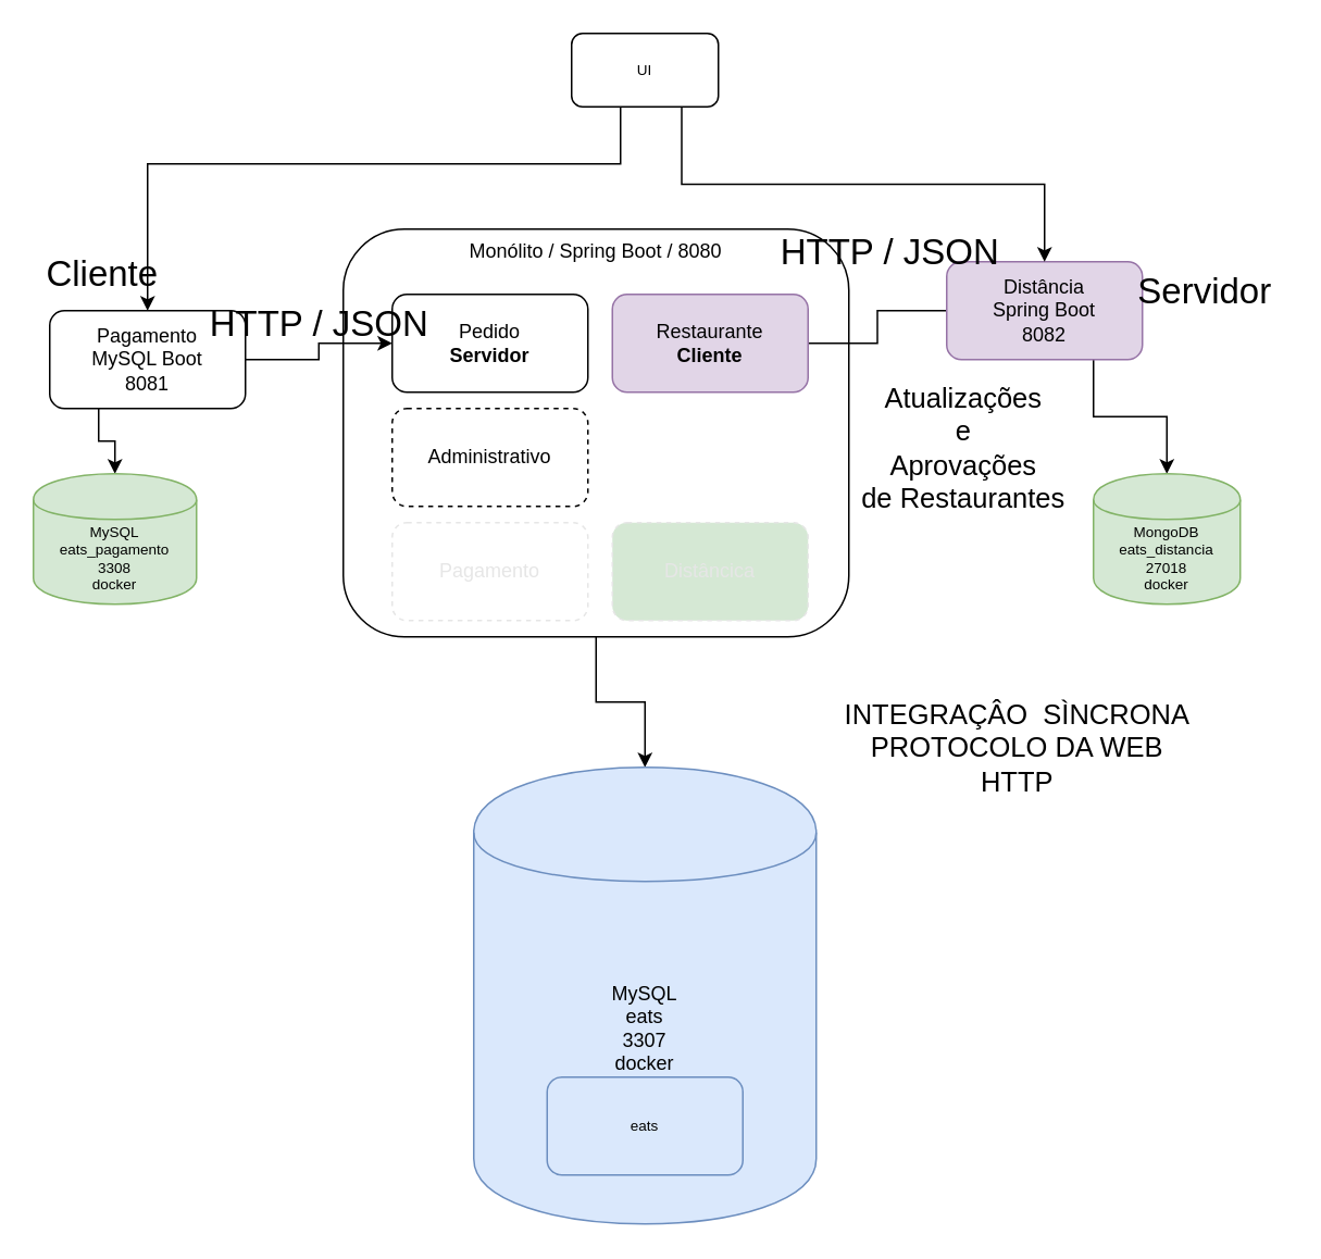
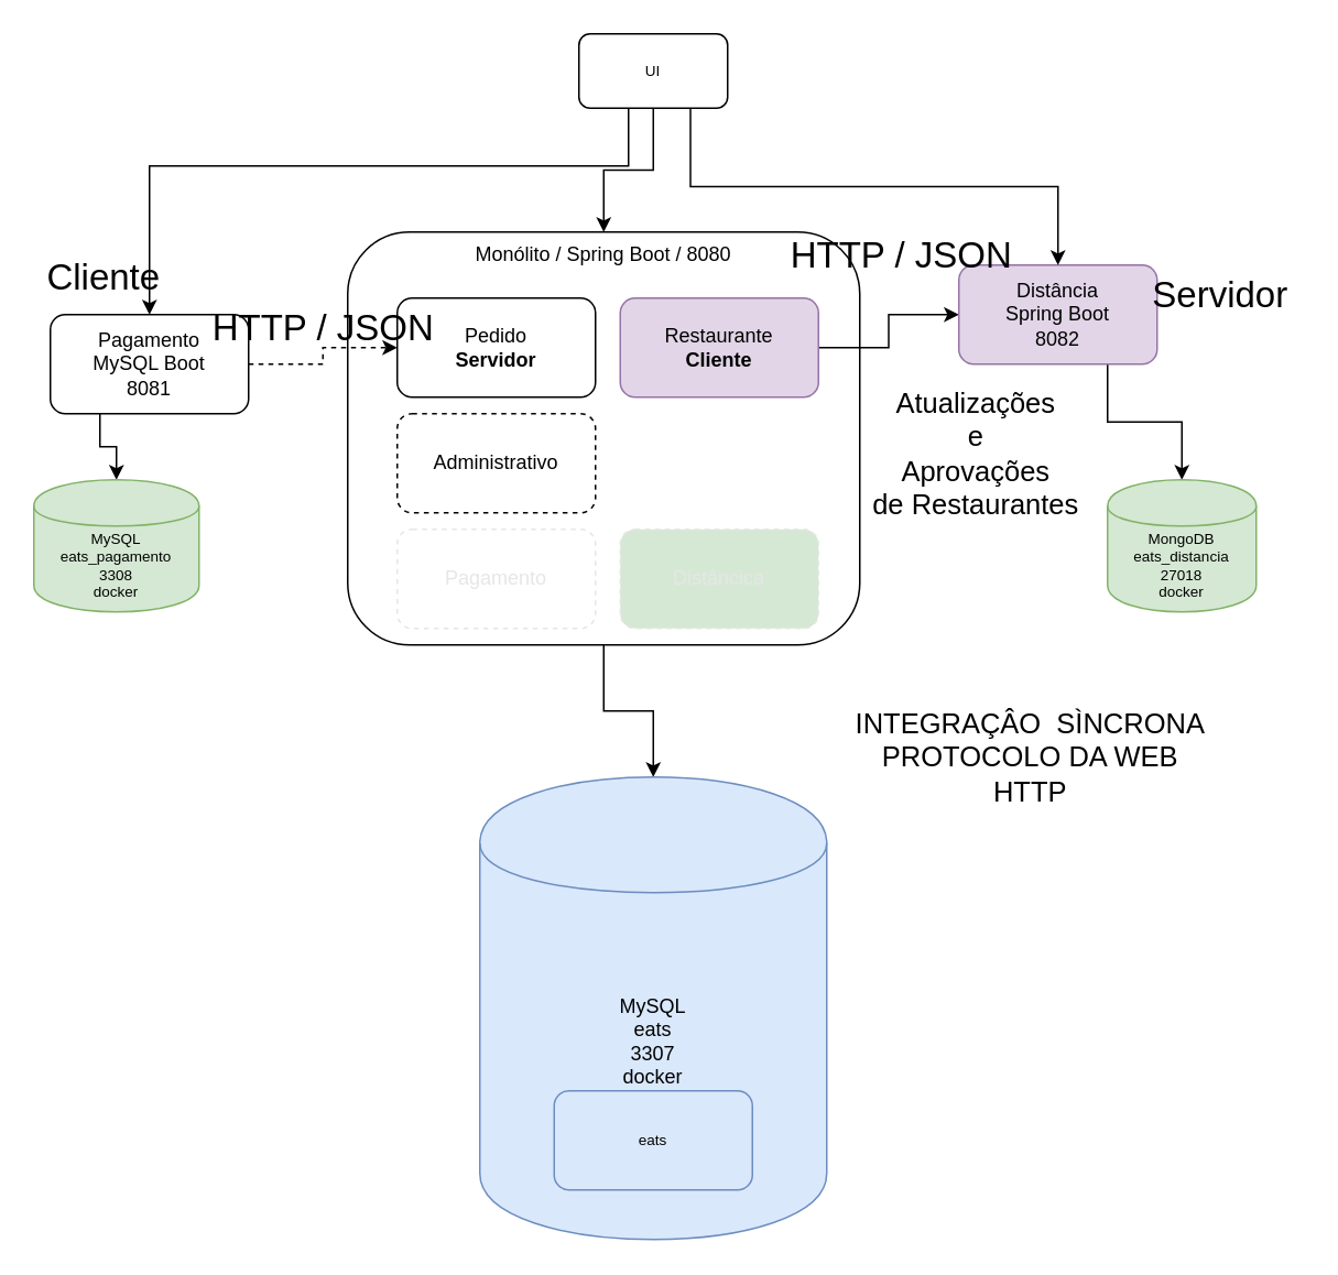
  <mxCell id="0" />
  <mxCell id="1" parent="0" />
  <mxCell id="2" style="edgeStyle=orthogonalEdgeStyle;rounded=0;orthogonalLoop=1;jettySize=auto;html=1;exitX=0.5;exitY=1;exitDx=0;exitDy=0;" parent="1" source="3" target="7" edge="1"><mxGeometry relative="1" as="geometry" /></mxCell>
  <mxCell id="3" value="Monólito / Spring Boot / 8080" style="rounded=1;whiteSpace=wrap;html=1;verticalAlign=top;" parent="1" vertex="1"><mxGeometry x="210" y="140" width="310" height="250" as="geometry" /></mxCell>
- <mxCell id="4" style="edgeStyle=orthogonalEdgeStyle;rounded=0;orthogonalLoop=1;jettySize=auto;html=1;exitX=1;exitY=0.5;exitDx=0;exitDy=0;fontSize=17;fontColor=#E6E6E6;endArrow=none;" parent="1" source="5" target="15" edge="1"><mxGeometry relative="1" as="geometry" /></mxCell>
+ <mxCell id="4" style="edgeStyle=orthogonalEdgeStyle;rounded=0;orthogonalLoop=1;jettySize=auto;html=1;exitX=1;exitY=0.5;exitDx=0;exitDy=0;fontSize=17;fontColor=#E6E6E6;" parent="1" source="5" target="15" edge="1"><mxGeometry relative="1" as="geometry" /></mxCell>
  <mxCell id="5" value="Restaurante&lt;br&gt;&lt;b&gt;Cliente&lt;/b&gt;" style="rounded=1;whiteSpace=wrap;html=1;fillColor=#e1d5e7;strokeColor=#9673a6;" parent="1" vertex="1"><mxGeometry x="375" y="180" width="120" height="60" as="geometry" /></mxCell>
  <mxCell id="6" value="Pedido&lt;br&gt;&lt;b&gt;Servidor&lt;/b&gt;" style="rounded=1;whiteSpace=wrap;html=1;" parent="1" vertex="1"><mxGeometry x="240" y="180" width="120" height="60" as="geometry" /></mxCell>
  <mxCell id="7" value="MySQL&lt;br&gt;eats&lt;br&gt;3307&lt;br&gt;docker" style="shape=cylinder;whiteSpace=wrap;html=1;boundedLbl=1;backgroundOutline=1;verticalAlign=middle;fillColor=#dae8fc;strokeColor=#6c8ebf;" parent="1" vertex="1"><mxGeometry x="290" y="470" width="210" height="280" as="geometry" /></mxCell>
  <mxCell id="8" value="Administrativo" style="rounded=1;whiteSpace=wrap;html=1;dashed=1;" parent="1" vertex="1"><mxGeometry x="240" y="250" width="120" height="60" as="geometry" /></mxCell>
  <mxCell id="9" value="Pagamento" style="rounded=1;whiteSpace=wrap;html=1;strokeColor=#E6E6E6;dashed=1;fontColor=#E6E6E6;" parent="1" vertex="1"><mxGeometry x="240" y="320" width="120" height="60" as="geometry" /></mxCell>
  <mxCell id="10" value="Distâncica" style="rounded=1;whiteSpace=wrap;html=1;dashed=1;strokeColor=#E6E6E6;fontColor=#E6E6E6;fillColor=#d5e8d4;" parent="1" vertex="1"><mxGeometry x="375" y="320" width="120" height="60" as="geometry" /></mxCell>
  <mxCell id="11" style="edgeStyle=orthogonalEdgeStyle;rounded=0;orthogonalLoop=1;jettySize=auto;html=1;exitX=0.25;exitY=1;exitDx=0;exitDy=0;fontSize=9;fontColor=#E6E6E6;" parent="1" source="13" target="16" edge="1"><mxGeometry relative="1" as="geometry" /></mxCell>
- <mxCell id="12" style="edgeStyle=orthogonalEdgeStyle;rounded=0;orthogonalLoop=1;jettySize=auto;html=1;exitX=1;exitY=0.5;exitDx=0;exitDy=0;fontSize=9;fontColor=#E6E6E6;" parent="1" source="13" target="6" edge="1"><mxGeometry relative="1" as="geometry" /></mxCell>
+ <mxCell id="12" style="edgeStyle=orthogonalEdgeStyle;rounded=0;orthogonalLoop=1;jettySize=auto;html=1;exitX=1;exitY=0.5;exitDx=0;exitDy=0;fontSize=9;fontColor=#E6E6E6;dashed=1;" parent="1" source="13" target="6" edge="1"><mxGeometry relative="1" as="geometry" /></mxCell>
  <mxCell id="13" value="Pagamento&lt;br&gt;MySQL Boot&lt;br&gt;8081" style="rounded=1;whiteSpace=wrap;html=1;" parent="1" vertex="1"><mxGeometry x="30" y="190" width="120" height="60" as="geometry" /></mxCell>
  <mxCell id="14" style="edgeStyle=orthogonalEdgeStyle;rounded=0;orthogonalLoop=1;jettySize=auto;html=1;exitX=0.75;exitY=1;exitDx=0;exitDy=0;fontSize=9;fontColor=#E6E6E6;" parent="1" source="15" target="18" edge="1"><mxGeometry relative="1" as="geometry" /></mxCell>
  <mxCell id="15" value="Distância&lt;br&gt;Spring Boot&lt;br&gt;8082" style="rounded=1;whiteSpace=wrap;html=1;fillColor=#e1d5e7;strokeColor=#9673a6;" parent="1" vertex="1"><mxGeometry x="580" y="160" width="120" height="60" as="geometry" /></mxCell>
  <mxCell id="16" value="MySQL&lt;br style=&quot;font-size: 9px;&quot;&gt;eats_pagamento&lt;br style=&quot;font-size: 9px;&quot;&gt;3308&lt;br style=&quot;font-size: 9px;&quot;&gt;docker" style="shape=cylinder;whiteSpace=wrap;html=1;boundedLbl=1;backgroundOutline=1;fontSize=9;fillColor=#d5e8d4;strokeColor=#82b366;" parent="1" vertex="1"><mxGeometry x="20" y="290" width="100" height="80" as="geometry" /></mxCell>
  <mxCell id="17" value="eats" style="rounded=1;whiteSpace=wrap;html=1;fontSize=9;fillColor=#dae8fc;strokeColor=#6c8ebf;" parent="1" vertex="1"><mxGeometry x="335" y="660" width="120" height="60" as="geometry" /></mxCell>
  <mxCell id="18" value="MongoDB&lt;br&gt;eats_distancia&lt;br&gt;27018&lt;br&gt;docker" style="shape=cylinder;whiteSpace=wrap;html=1;boundedLbl=1;backgroundOutline=1;fontSize=9;fillColor=#d5e8d4;strokeColor=#82b366;" parent="1" vertex="1"><mxGeometry x="670" y="290" width="90" height="80" as="geometry" /></mxCell>
+ <mxCell id="19" style="edgeStyle=orthogonalEdgeStyle;rounded=0;orthogonalLoop=1;jettySize=auto;html=1;exitX=0.5;exitY=1;exitDx=0;exitDy=0;fontSize=9;fontColor=#E6E6E6;" parent="1" source="22" target="3" edge="1"><mxGeometry relative="1" as="geometry" /></mxCell>
  <mxCell id="20" style="edgeStyle=orthogonalEdgeStyle;rounded=0;orthogonalLoop=1;jettySize=auto;html=1;exitX=0.25;exitY=1;exitDx=0;exitDy=0;entryX=0.5;entryY=0;entryDx=0;entryDy=0;fontSize=9;fontColor=#E6E6E6;" parent="1" source="22" target="13" edge="1"><mxGeometry relative="1" as="geometry"><Array as="points"><mxPoint x="380" y="100" /><mxPoint x="90" y="100" /></Array></mxGeometry></mxCell>
  <mxCell id="21" style="edgeStyle=orthogonalEdgeStyle;rounded=0;orthogonalLoop=1;jettySize=auto;html=1;exitX=0.75;exitY=1;exitDx=0;exitDy=0;entryX=0.5;entryY=0;entryDx=0;entryDy=0;fontSize=9;fontColor=#E6E6E6;" parent="1" source="22" target="15" edge="1"><mxGeometry relative="1" as="geometry" /></mxCell>
  <mxCell id="22" value="UI" style="rounded=1;whiteSpace=wrap;html=1;fontSize=9;" parent="1" vertex="1"><mxGeometry x="350" y="20" width="90" height="45" as="geometry" /></mxCell>
  <mxCell id="23" value="&lt;font color=&quot;#000000&quot;&gt;Atualizações&lt;br&gt;e&lt;br&gt;Aprovações &lt;br&gt;de Restaurantes&lt;/font&gt;" style="text;html=1;align=center;verticalAlign=middle;resizable=0;points=[];autosize=1;fontSize=17;fontColor=#E6E6E6;" parent="1" vertex="1"><mxGeometry x="520" y="230" width="140" height="90" as="geometry" /></mxCell>
  <mxCell id="24" value="&lt;font color=&quot;#000000&quot;&gt;INTEGRAÇÂO&amp;nbsp; SÌNCRONA&lt;br&gt;PROTOCOLO DA WEB&lt;br&gt;HTTP&lt;br&gt;&lt;/font&gt;" style="text;html=1;align=center;verticalAlign=middle;resizable=0;points=[];autosize=1;fontSize=17;fontColor=#E6E6E6;" parent="1" vertex="1"><mxGeometry x="508" y="424" width="230" height="70" as="geometry" /></mxCell>
  <mxCell id="25" value="HTTP / JSON" style="text;html=1;align=center;verticalAlign=middle;resizable=0;points=[];autosize=1;fontSize=22;" vertex="1" parent="1"><mxGeometry x="120" y="184" width="150" height="30" as="geometry" /></mxCell>
  <mxCell id="26" value="HTTP / JSON" style="text;html=1;align=center;verticalAlign=middle;resizable=0;points=[];autosize=1;fontSize=22;" vertex="1" parent="1"><mxGeometry x="470" y="140" width="150" height="30" as="geometry" /></mxCell>
  <mxCell id="27" value="Servidor" style="text;html=1;align=center;verticalAlign=middle;resizable=0;points=[];autosize=1;fontSize=22;" vertex="1" parent="1"><mxGeometry x="688" y="164" width="100" height="30" as="geometry" /></mxCell>
  <mxCell id="28" value="Cliente" style="text;html=1;align=center;verticalAlign=middle;resizable=0;points=[];autosize=1;fontSize=22;" vertex="1" parent="1"><mxGeometry x="22" y="153" width="80" height="30" as="geometry" /></mxCell>
